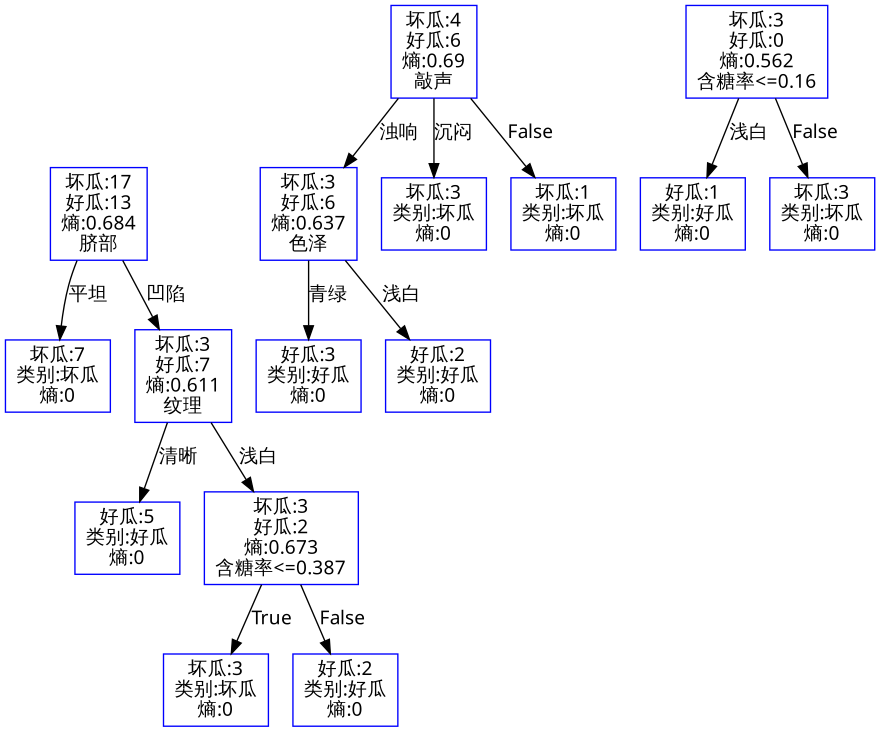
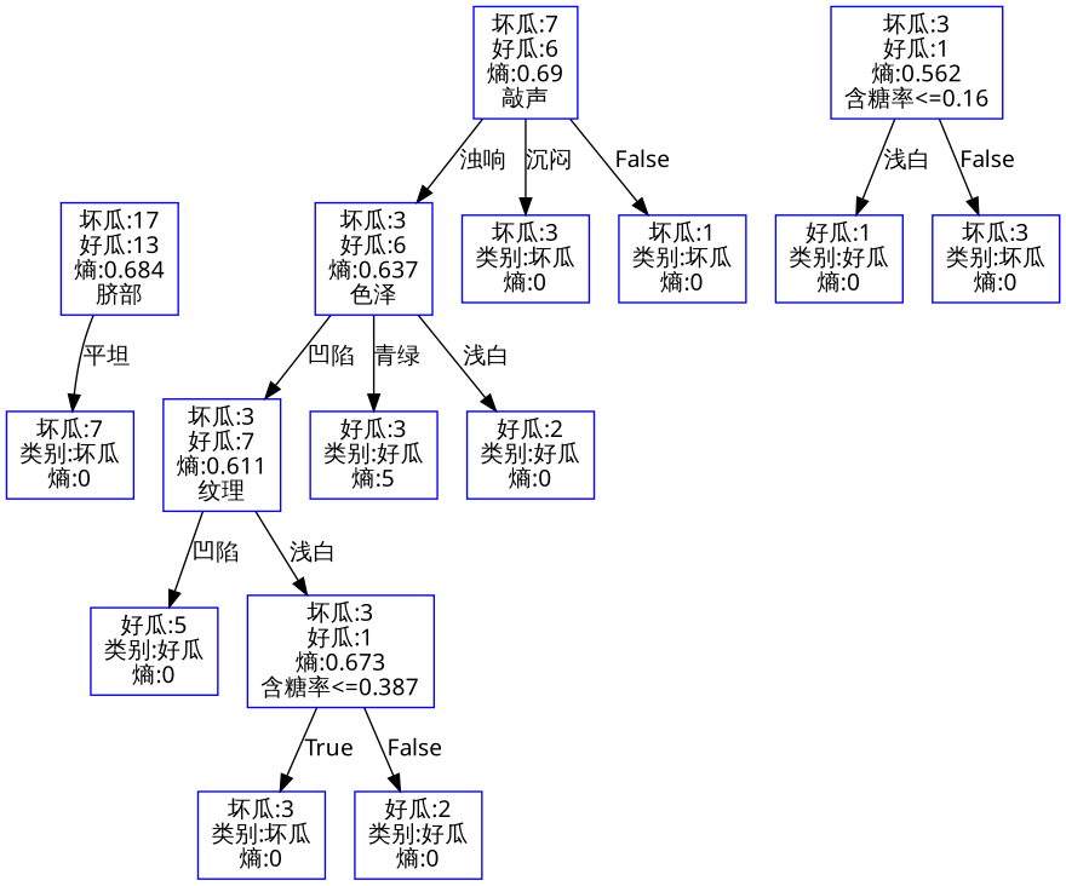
  digraph {
    node [color=blue fontname=FangSong shape=box]
    edge [fontname=FangSong]
    n1 [label="坏瓜:17\n好瓜:13\n熵:0.684\n脐部\n"]
    n2 [label="坏瓜:3\n好瓜:7\n熵:0.611\n纹理\n"]
    n3 [label="坏瓜:7\n类别:坏瓜\n熵:0"]
    n4 [label="好瓜:5\n类别:好瓜\n熵:0"]
-   n5 [label="坏瓜:3\n好瓜:2\n熵:0.673\n含糖率<=0.387\n"]
-   n6 [label="坏瓜:4\n好瓜:6\n熵:0.69\n敲声\n"]
+   n5 [label="坏瓜:3\n好瓜:1\n熵:0.673\n含糖率<=0.387\n"]
+   n6 [label="坏瓜:7\n好瓜:6\n熵:0.69\n敲声\n"]
    n7 [label="坏瓜:3\n类别:坏瓜\n熵:0"]
    n8 [label="坏瓜:3\n好瓜:6\n熵:0.637\n色泽\n"]
    n9 [label="坏瓜:1\n类别:坏瓜\n熵:0"]
    n10 [label="坏瓜:3\n类别:坏瓜\n熵:0"]
    n11 [label="好瓜:2\n类别:好瓜\n熵:0"]
    n12 [label="好瓜:2\n类别:好瓜\n熵:0"]
-   n13 [label="好瓜:3\n类别:好瓜\n熵:0"]
-   n14 [label="坏瓜:3\n好瓜:0\n熵:0.562\n含糖率<=0.16\n"]
+   n13 [label="好瓜:3\n类别:好瓜\n熵:5"]
+   n14 [label="坏瓜:3\n好瓜:1\n熵:0.562\n含糖率<=0.16\n"]
    n15 [label="好瓜:1\n类别:好瓜\n熵:0"]
    n16 [label="坏瓜:3\n类别:坏瓜\n熵:0"]
-   n1 -> n2 [label="凹陷"]
+   n8 -> n2 [label="凹陷"]
    n1 -> n3 [label="平坦"]
-   n2 -> n4 [label="清晰"]
+   n2 -> n4 [label="凹陷"]
    n2 -> n5 [label="浅白"]
    n5 -> n10 [label=True]
    n5 -> n11 [label=False]
    n6 -> n7 [label="沉闷"]
    n6 -> n8 [label="浊响"]
    n6 -> n9 [label=False]
    n8 -> n12 [label="浅白"]
    n8 -> n13 [label="青绿"]
    n14 -> n15 [label="浅白"]
    n14 -> n16 [label=False]
  }
